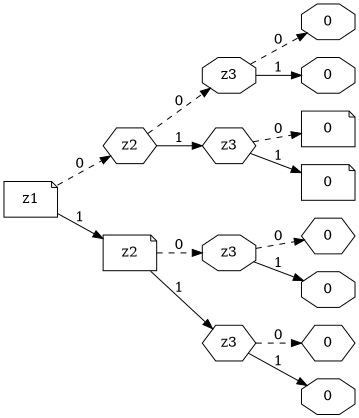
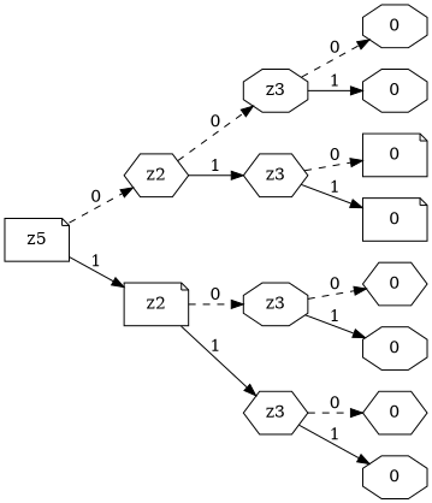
  digraph {
    rankdir=LR
    node [shape=octagon]
    edge [style=dashed]
-   n1 [label=z1 shape=note]
+   n1 [label=z5 shape=note]
    n2 [label=z2 shape=hexagon]
    n3 [label=z2 shape=note]
    n4 [label=z3]
    n5 [label=z3 shape=hexagon]
    n6 [label=z3]
    n7 [label=z3 shape=hexagon]
    n8 [label=0]
    n9 [label=0]
    n10 [label=0 shape=note]
    n11 [label=0 shape=note]
    n12 [label=0 shape=hexagon]
    n13 [label=0]
    n14 [label=0 shape=hexagon]
    n15 [label=0]
    n1 -> n2 [label=0]
    n1 -> n3 [label=1 style=solid]
    n2 -> n4 [label=0]
    n2 -> n5 [label=1 style=solid]
    n3 -> n6 [label=0]
    n3 -> n7 [label=1 style=solid]
    n4 -> n8 [label=0]
    n4 -> n9 [label=1 style=solid]
    n5 -> n10 [label=0]
    n5 -> n11 [label=1 style=solid]
    n6 -> n12 [label=0]
    n6 -> n13 [label=1 style=solid]
    n7 -> n14 [label=0]
    n7 -> n15 [label=1 style=solid]
  }
